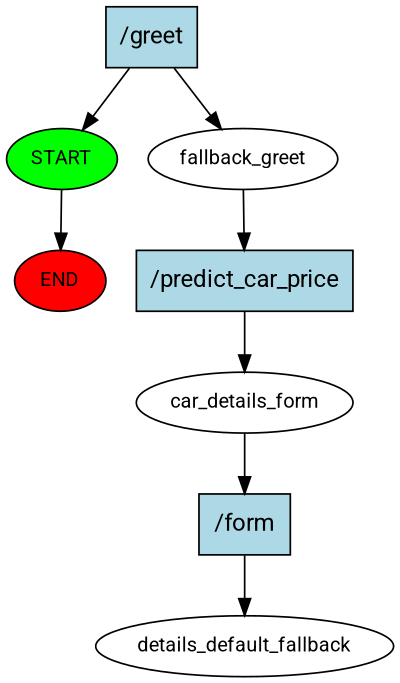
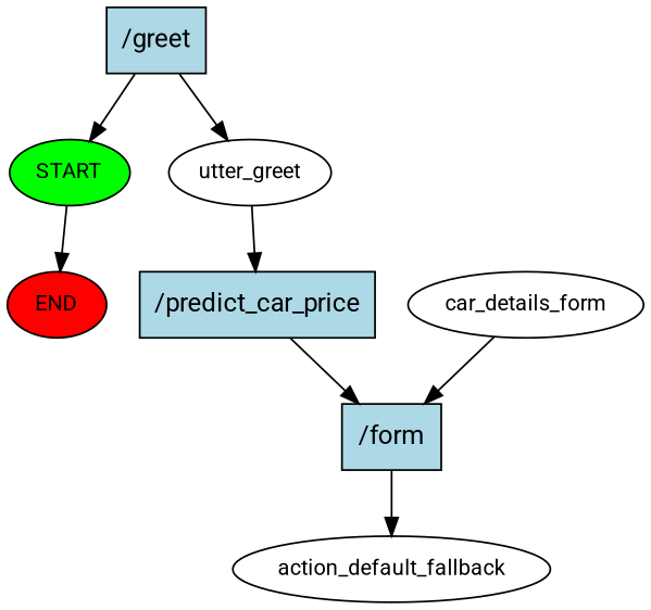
  digraph {
    fontname=Roboto
    node [fontname=Roboto fontsize=12 style=filled]
    edge [fontname=Roboto]
    n1 [fillcolor=green label=START]
    n2 [fillcolor=red label=END]
    n3 [fillcolor=lightblue label="/greet" shape=rect fontsize=""]
-   n4 [label=fallback_greet style=""]
+   n4 [label=utter_greet style=""]
    n5 [fillcolor=lightblue label="/predict_car_price" shape=rect fontsize=""]
    n6 [label=car_details_form style=""]
    n7 [fillcolor=lightblue label="/form" shape=rect fontsize=""]
-   n8 [label=details_default_fallback style=""]
+   n8 [label=action_default_fallback style=""]
    n1 -> n2
    n3 -> n1
    n3 -> n4
    n4 -> n5
-   n5 -> n6
+   n5 -> n7
    n6 -> n7
    n7 -> n8
  }
